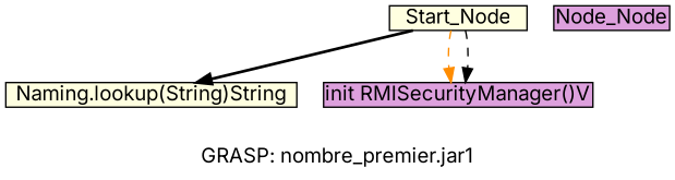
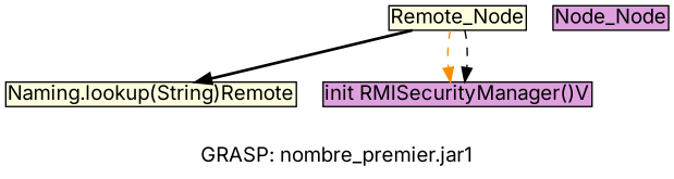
  digraph {
    fontname=Inter
    label="GRASP: nombre_premier.jar1"
    node [fillcolor=lightyellow fontname=Inter margin=0.02 shape=box style=filled]
    edge [color=black fontname=Inter style=dashed]
-   Start_Node [height=0 width=0]
-   "Naming.lookup(String)Remote" [height=0 width=0 label="Naming.lookup(String)String"]
+   Start_Node [height=0 width=0 label=Remote_Node]
+   "Naming.lookup(String)Remote" [height=0 width=0]
    "init RMISecurityManager()V" [fillcolor=plum height=0 width=0]
    n4 [fillcolor=plum height=0 label=Node_Node width=0]
    Start_Node -> "Naming.lookup(String)Remote" [style=bold]
    Start_Node -> "init RMISecurityManager()V" [color=darkorange]
    Start_Node -> "init RMISecurityManager()V"
  }
